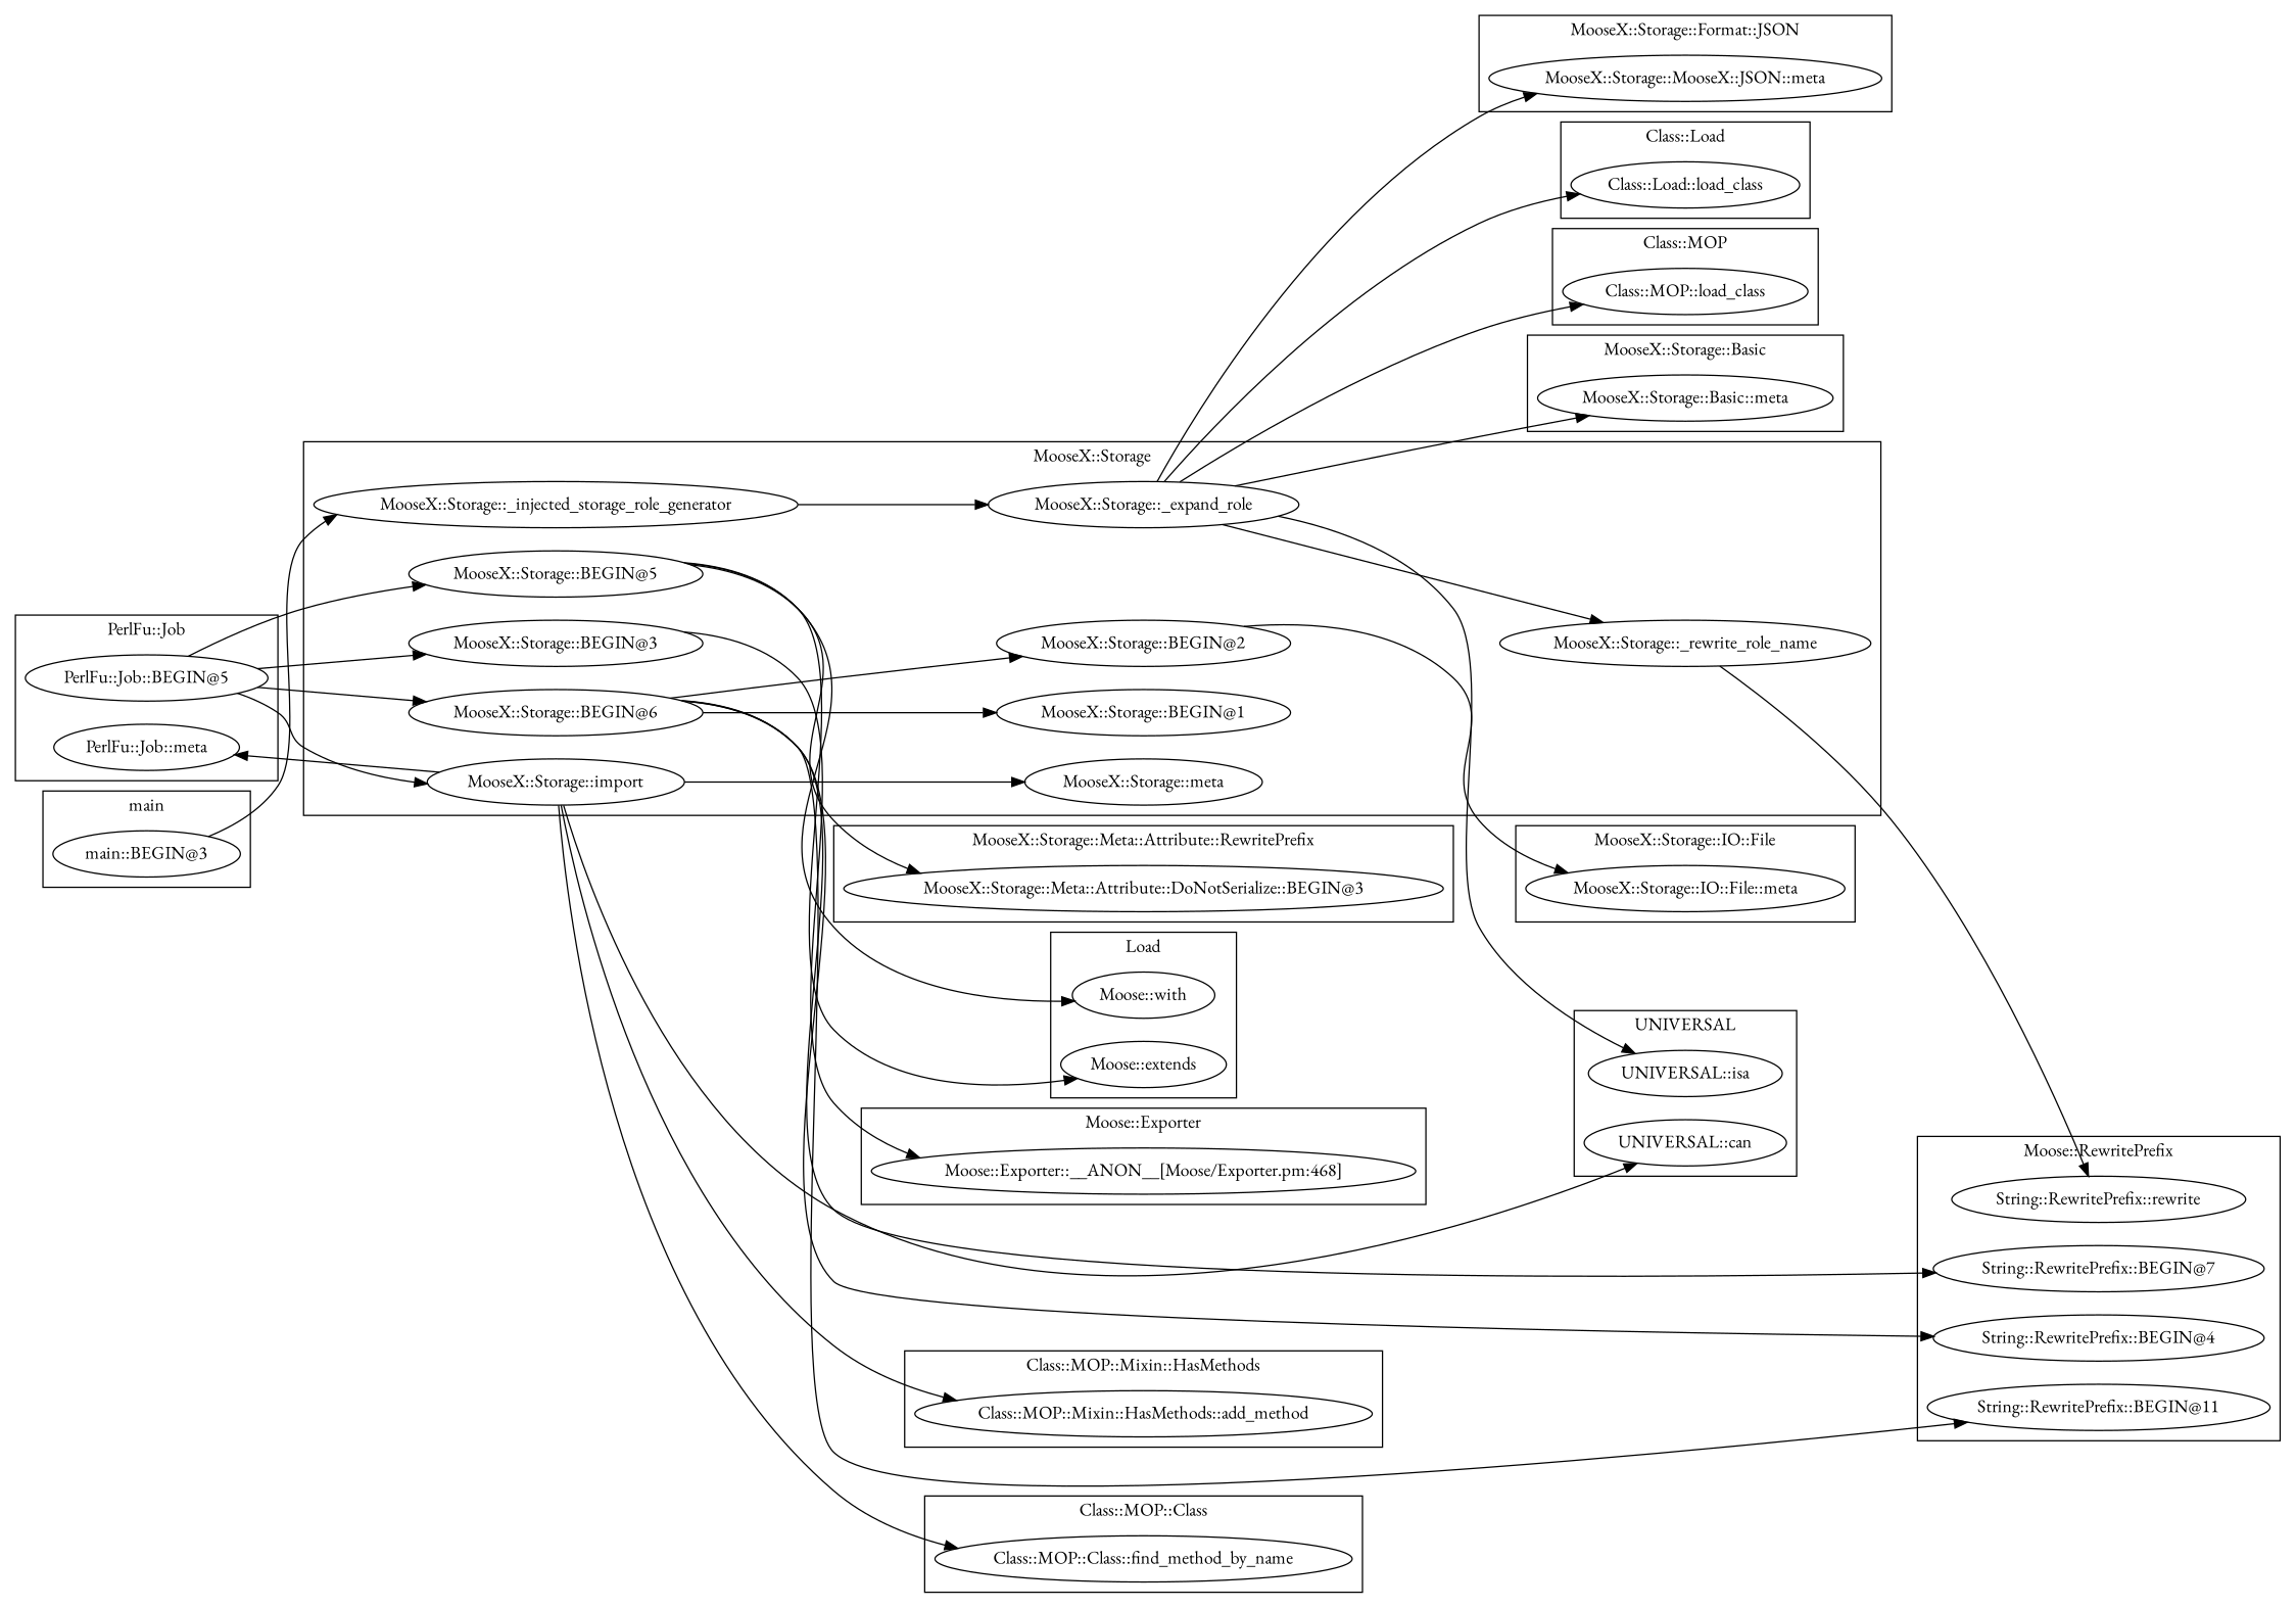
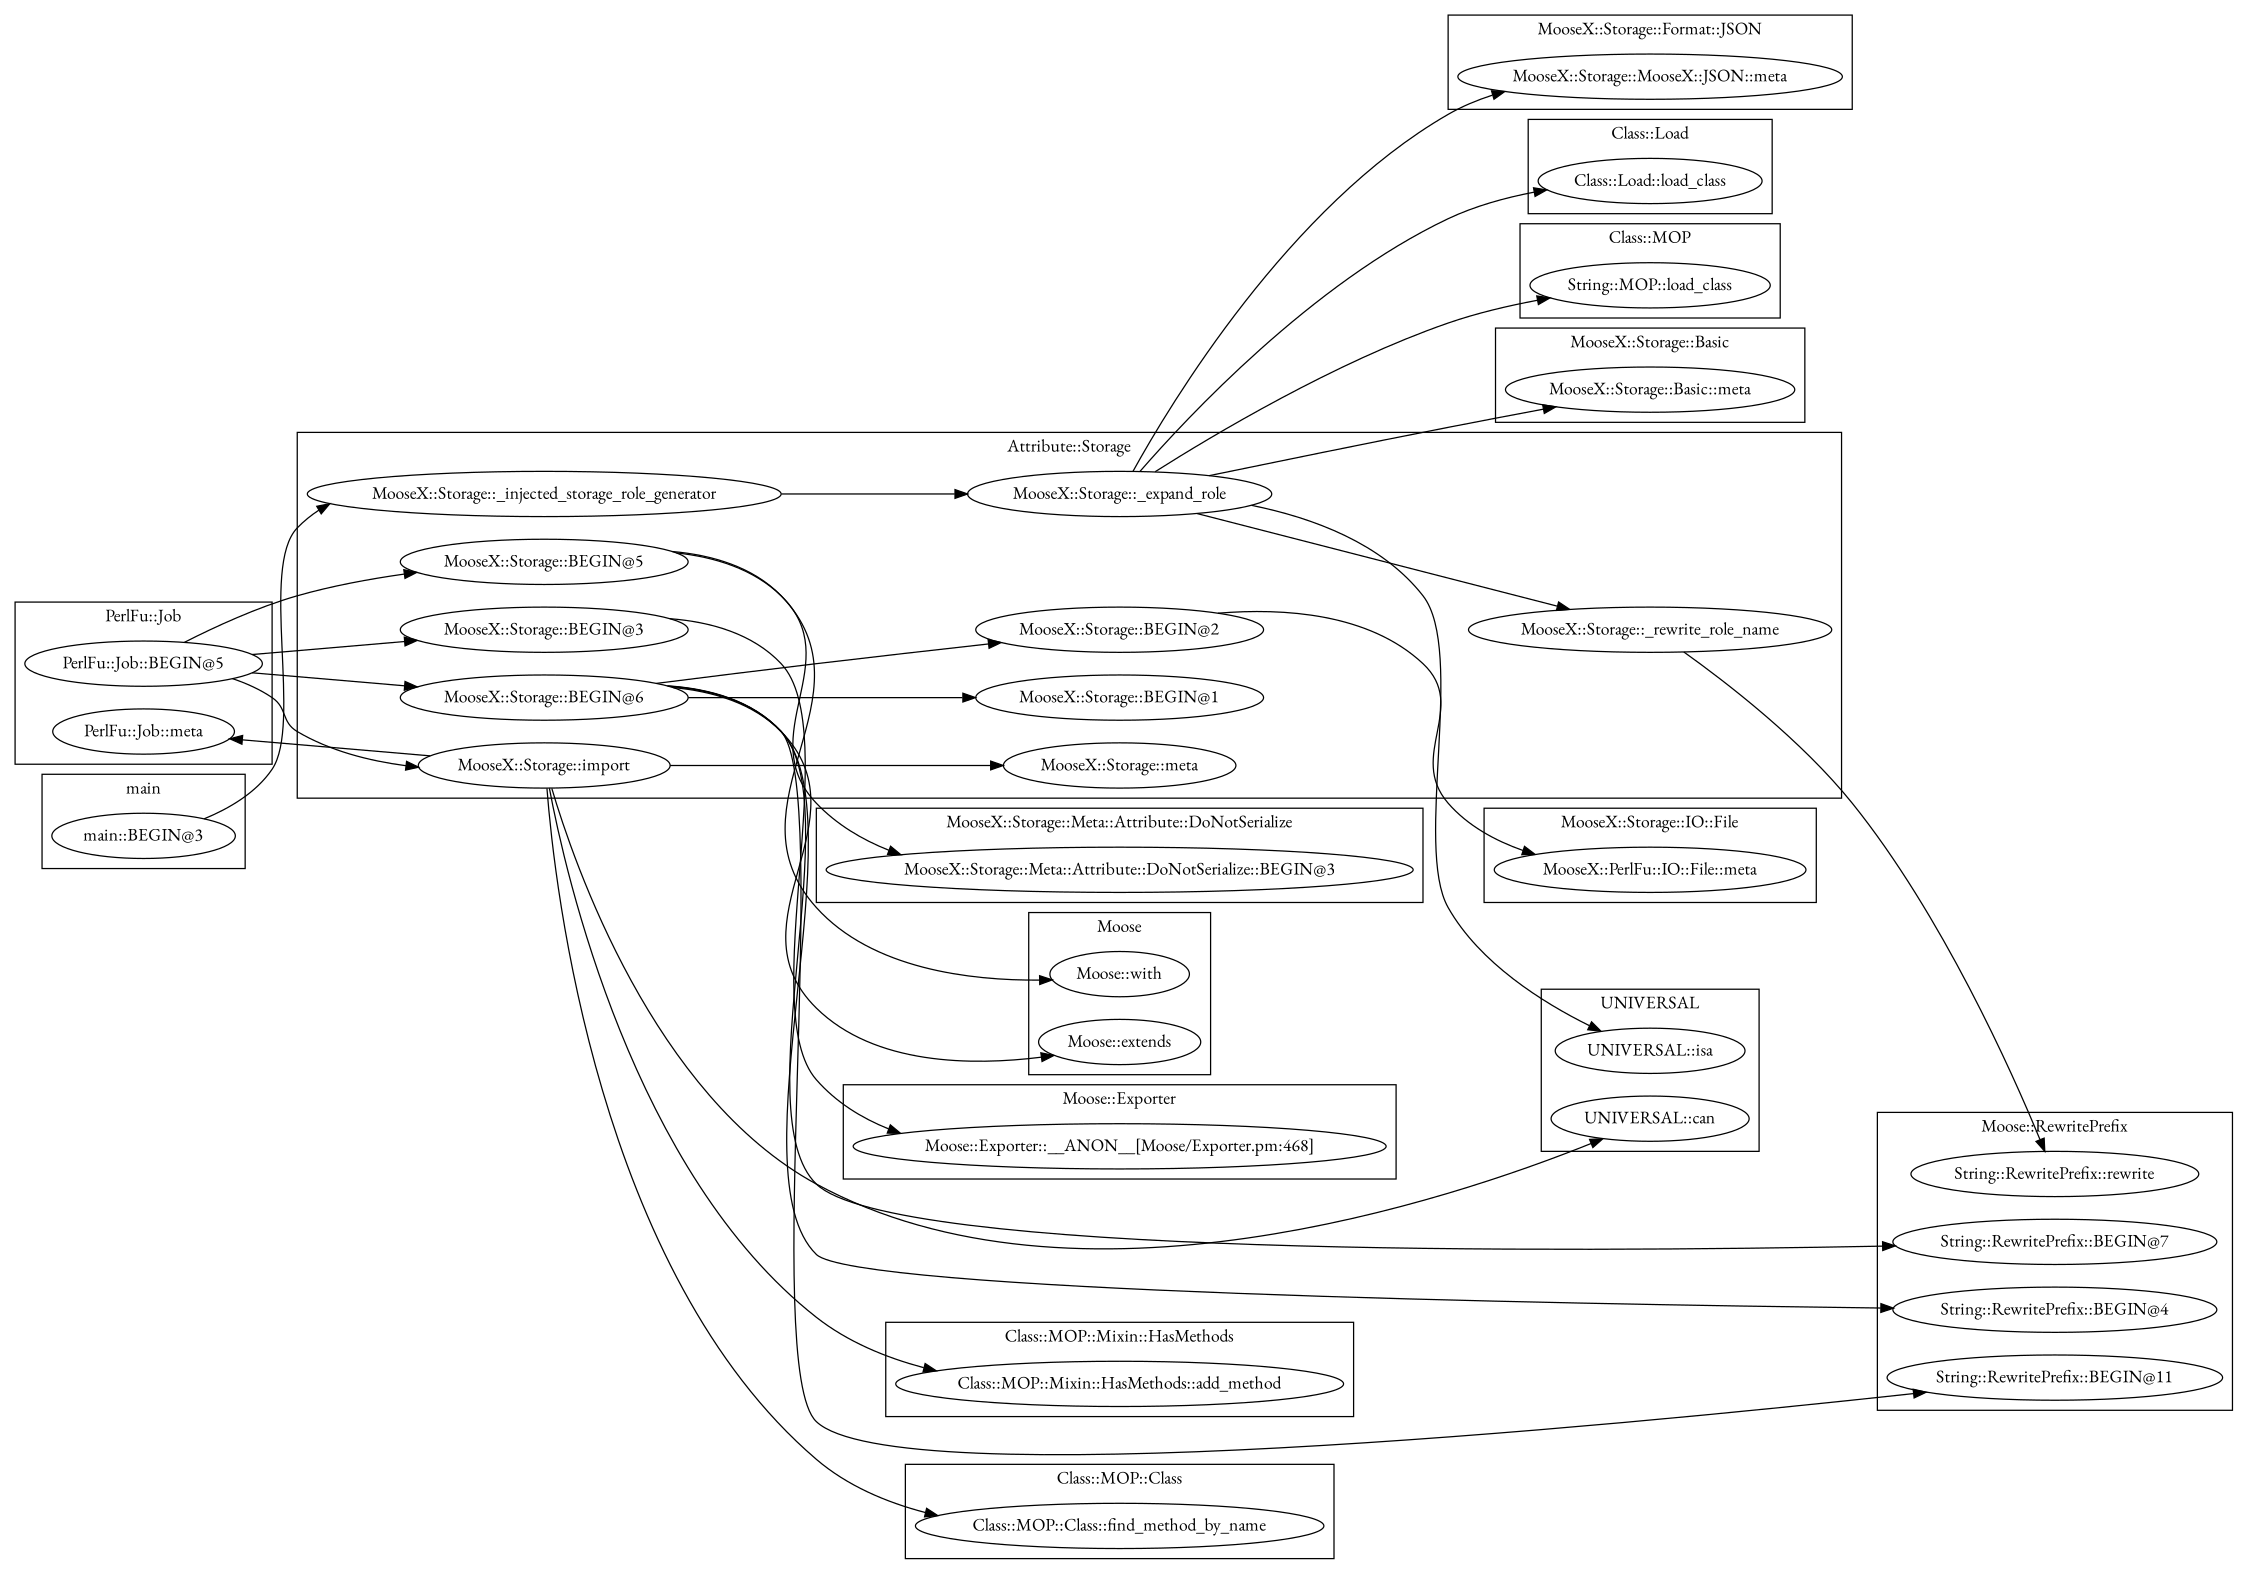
  digraph {
    fontname="EB Garamond"
    rankdir=LR
    node [fontname="EB Garamond"]
    edge [fontname="EB Garamond"]
    "Moose::Exporter::__ANON__[Moose/Exporter.pm:468]"
    "MooseX::Storage::Meta::Attribute::DoNotSerialize::BEGIN@3"
    "Class::MOP::Mixin::HasMethods::add_method"
    "Moose::with"
    "Moose::extends"
    n6 [label="MooseX::Storage::MooseX::JSON::meta"]
    "UNIVERSAL::isa"
    "UNIVERSAL::can"
-   "MooseX::Storage::IO::File::meta"
+   "MooseX::Storage::IO::File::meta" [label="MooseX::PerlFu::IO::File::meta"]
    "String::RewritePrefix::BEGIN@4"
    "String::RewritePrefix::rewrite"
    "String::RewritePrefix::BEGIN@11"
    "String::RewritePrefix::BEGIN@7"
    "Class::Load::load_class"
    "PerlFu::Job::meta"
    "PerlFu::Job::BEGIN@5"
    "Class::MOP::Class::find_method_by_name"
-   "Class::MOP::load_class"
+   "Class::MOP::load_class" [label="String::MOP::load_class"]
    "MooseX::Storage::BEGIN@2"
    "MooseX::Storage::BEGIN@5"
    "MooseX::Storage::_expand_role"
    "MooseX::Storage::_injected_storage_role_generator"
    "MooseX::Storage::BEGIN@3"
    "MooseX::Storage::BEGIN@1"
    "MooseX::Storage::meta"
    "MooseX::Storage::BEGIN@6"
    "MooseX::Storage::_rewrite_role_name"
    "MooseX::Storage::import"
    "main::BEGIN@3"
    "MooseX::Storage::Basic::meta"
    subgraph cluster_1 {
      label="Moose::Exporter"
      "Moose::Exporter::__ANON__[Moose/Exporter.pm:468]"
    }
    subgraph cluster_2 {
-     label="MooseX::Storage::Meta::Attribute::RewritePrefix"
+     label="MooseX::Storage::Meta::Attribute::DoNotSerialize"
      "MooseX::Storage::Meta::Attribute::DoNotSerialize::BEGIN@3"
    }
    subgraph cluster_3 {
      label="Class::MOP::Mixin::HasMethods"
      "Class::MOP::Mixin::HasMethods::add_method"
    }
    subgraph cluster_4 {
-     label=Load
+     label=Moose
      "Moose::with"
      "Moose::extends"
    }
    subgraph cluster_5 {
      label="MooseX::Storage::Format::JSON"
      n6
    }
    subgraph cluster_6 {
      label=UNIVERSAL
      "UNIVERSAL::isa"
      "UNIVERSAL::can"
    }
    subgraph cluster_7 {
      label="MooseX::Storage::IO::File"
      "MooseX::Storage::IO::File::meta"
    }
    subgraph cluster_8 {
      label="Moose::RewritePrefix"
      "String::RewritePrefix::BEGIN@4"
      "String::RewritePrefix::rewrite"
      "String::RewritePrefix::BEGIN@11"
      "String::RewritePrefix::BEGIN@7"
    }
    subgraph cluster_9 {
      label="Class::Load"
      "Class::Load::load_class"
    }
    subgraph cluster_10 {
      label="PerlFu::Job"
      "PerlFu::Job::meta"
      "PerlFu::Job::BEGIN@5"
    }
    subgraph cluster_11 {
      label="Class::MOP::Class"
      "Class::MOP::Class::find_method_by_name"
    }
    subgraph cluster_12 {
      label="Class::MOP"
      "Class::MOP::load_class"
    }
    subgraph cluster_13 {
-     label="MooseX::Storage"
+     label="Attribute::Storage"
      "MooseX::Storage::BEGIN@2"
      "MooseX::Storage::BEGIN@5"
      "MooseX::Storage::_expand_role"
      "MooseX::Storage::_injected_storage_role_generator"
      "MooseX::Storage::BEGIN@3"
      "MooseX::Storage::BEGIN@1"
      "MooseX::Storage::meta"
      "MooseX::Storage::BEGIN@6"
      "MooseX::Storage::_rewrite_role_name"
      "MooseX::Storage::import"
    }
    subgraph cluster_14 {
      label=main
      "main::BEGIN@3"
    }
    subgraph cluster_15 {
      label="MooseX::Storage::Basic"
      "MooseX::Storage::Basic::meta"
    }
    "PerlFu::Job::BEGIN@5" -> "MooseX::Storage::BEGIN@5"
    "PerlFu::Job::BEGIN@5" -> "MooseX::Storage::BEGIN@3"
    "PerlFu::Job::BEGIN@5" -> "MooseX::Storage::BEGIN@6"
    "PerlFu::Job::BEGIN@5" -> "MooseX::Storage::import"
    "MooseX::Storage::BEGIN@2" -> "MooseX::Storage::IO::File::meta"
    "MooseX::Storage::BEGIN@5" -> "MooseX::Storage::Meta::Attribute::DoNotSerialize::BEGIN@3"
    "MooseX::Storage::BEGIN@5" -> "Moose::with"
-   "MooseX::Storage::BEGIN@5" -> "Moose::extends"
+   "MooseX::Storage::BEGIN@6" -> "Moose::extends"
    "MooseX::Storage::_expand_role" -> n6
    "MooseX::Storage::_expand_role" -> "UNIVERSAL::isa"
    "MooseX::Storage::_expand_role" -> "Class::Load::load_class"
    "MooseX::Storage::_expand_role" -> "Class::MOP::load_class"
    "MooseX::Storage::_expand_role" -> "MooseX::Storage::_rewrite_role_name"
    "MooseX::Storage::_expand_role" -> "MooseX::Storage::Basic::meta"
    "MooseX::Storage::_injected_storage_role_generator" -> "MooseX::Storage::_expand_role"
    "MooseX::Storage::BEGIN@3" -> "Moose::Exporter::__ANON__[Moose/Exporter.pm:468]"
    "MooseX::Storage::BEGIN@6" -> "String::RewritePrefix::BEGIN@4"
    "MooseX::Storage::BEGIN@6" -> "String::RewritePrefix::BEGIN@11"
    "MooseX::Storage::BEGIN@6" -> "String::RewritePrefix::BEGIN@7"
    "MooseX::Storage::BEGIN@6" -> "MooseX::Storage::BEGIN@2"
    "MooseX::Storage::BEGIN@6" -> "MooseX::Storage::BEGIN@1"
    "MooseX::Storage::_rewrite_role_name" -> "String::RewritePrefix::rewrite"
    "MooseX::Storage::import" -> "Class::MOP::Mixin::HasMethods::add_method"
    "MooseX::Storage::import" -> "UNIVERSAL::can"
    "MooseX::Storage::import" -> "PerlFu::Job::meta"
    "MooseX::Storage::import" -> "Class::MOP::Class::find_method_by_name"
    "MooseX::Storage::import" -> "MooseX::Storage::meta"
    "main::BEGIN@3" -> "MooseX::Storage::_injected_storage_role_generator"
  }
